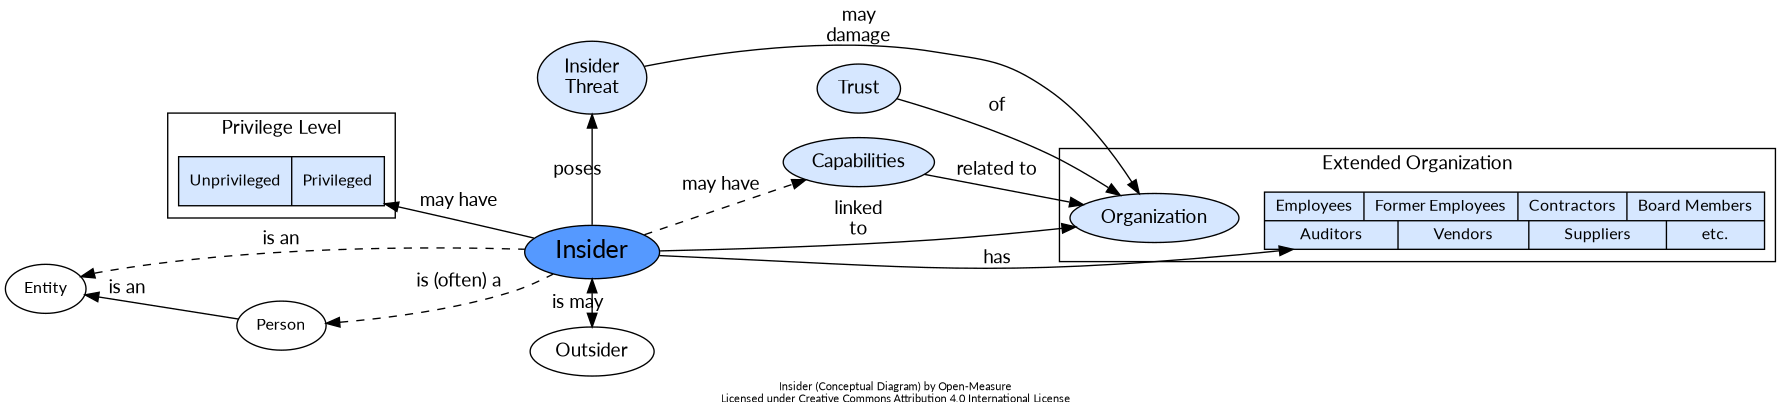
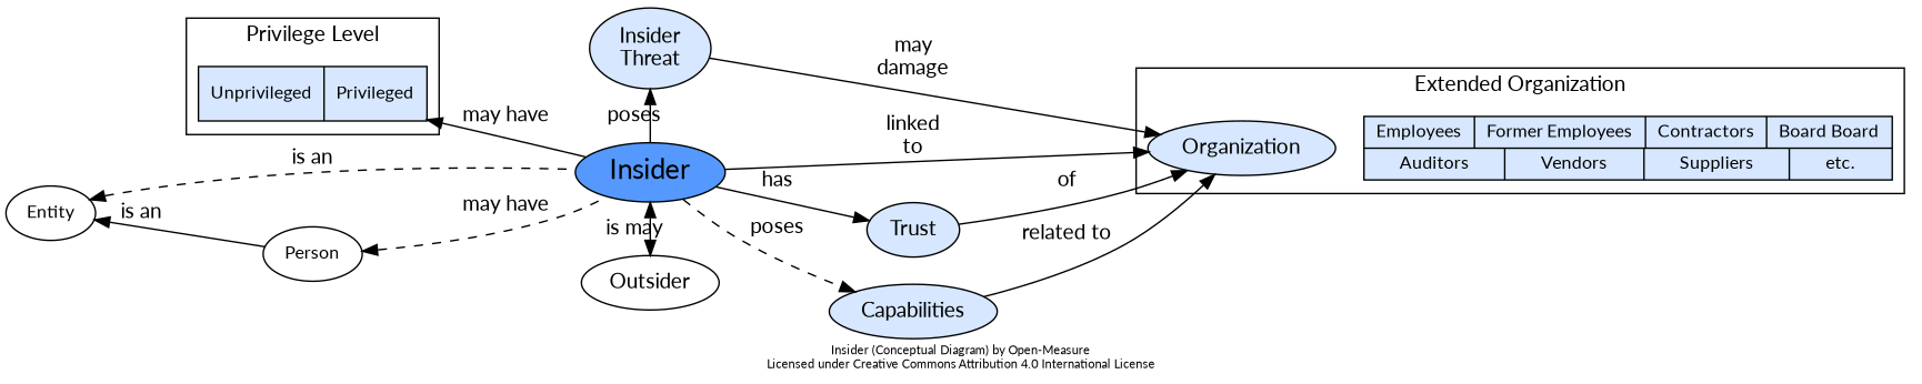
  digraph {
    compound=true
    fontname=Lato
    fontsize=8
    label="Insider (Conceptual Diagram) by Open-Measure\nLicensed under Creative Commons Attribution 4.0 International License"
    newrank=true
    packmode=clust
    rankdir=LR
    ranksep=0.25
    splines=curve
    node [fillcolor="#d6e7ff" fontname=Lato fontsize=14 shape=ellipse style=filled]
    edge [fontname=Lato minlen=1]
    n1 [fillcolor="#5599ff" fontsize=18 label=Insider]
    n2 [fillcolor="#ffffff" label=Outsider]
    n3 [label="Insider\nThreat"]
    n4 [label=Organization]
-   n5 [fontsize=12 label="{Employees|Former Employees|Contractors|Board Members}|{Auditors|Vendors|Suppliers|etc.}" shape=record]
+   n5 [fontsize=12 label="{Employees|Former Employees|Contractors|Board Board}|{Auditors|Vendors|Suppliers|etc.}" shape=record]
    n6 [fontsize=12 label="{Unprivileged|Privileged}" shape=record]
    n7 [label=Trust]
    n8 [label=Capabilities]
    n9 [fillcolor="#ffffff" fontsize=12 label=Entity]
    n10 [fillcolor="#ffffff" fontsize=12 label=Person]
    subgraph sub_1 {
      rank=same
      n1
      n2
    }
    subgraph sub_2 {
      rank=same
      n1
      n3
    }
    subgraph cluster_3 {
      fontsize=14
      label="Extended Organization"
      n4
      n5
    }
    subgraph cluster_4 {
      fontsize=14
      label="Privilege Level"
      n6
    }
    n1 -> n2 [dir=both label="  is may  "]
    n1 -> n4 [label="  linked  \n  to  " weight=2]
-   n1 -> n5 [label="  has  "]
-   n1 -> n8 [label="  may have  " style=dashed]
+   n1 -> n7 [label="  has  "]
+   n1 -> n8 [label="  poses  " style=dashed]
    n3 -> n1 [dir=back label="  poses  "]
    n3 -> n4 [label="  may  \n  damage  "]
    n4 -> n5 [style=invis]
    n6 -> n1 [dir=back label="  may have  "]
    n7 -> n4 [label="  of  "]
    n8 -> n4 [label="  related to  "]
    n9 -> n1 [dir=back label="  is an  " style=dashed weight=10]
    n9 -> n10 [dir=back label="  is an  " weight=10]
-   n10 -> n1 [dir=back label="  is (often) a  " style=dashed weight=10]
+   n10 -> n1 [dir=back label="  may have  " style=dashed weight=10]
  }
